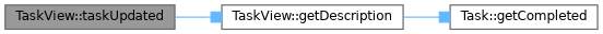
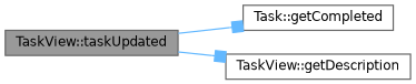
  digraph {
    rankdir=LR
    node [color=grey40 fillcolor=white fontname=Helvetica fontsize=10 shape=box style=filled]
    edge [arrowhead=box color=steelblue1 fontname=Helvetica fontsize=10 labelfontname=Helvetica labelfontsize=10 style=solid]
    n1 [color=gray40 fillcolor=grey60 fontcolor=black height=0.2 label="TaskView::taskUpdated" width=0.4]
    n2 [height=0.2 label="Task::getCompleted" width=0.4]
    n3 [height=0.2 label="TaskView::getDescription" width=0.4]
-   n3 -> n2
+   n1 -> n2
    n1 -> n3
  }
